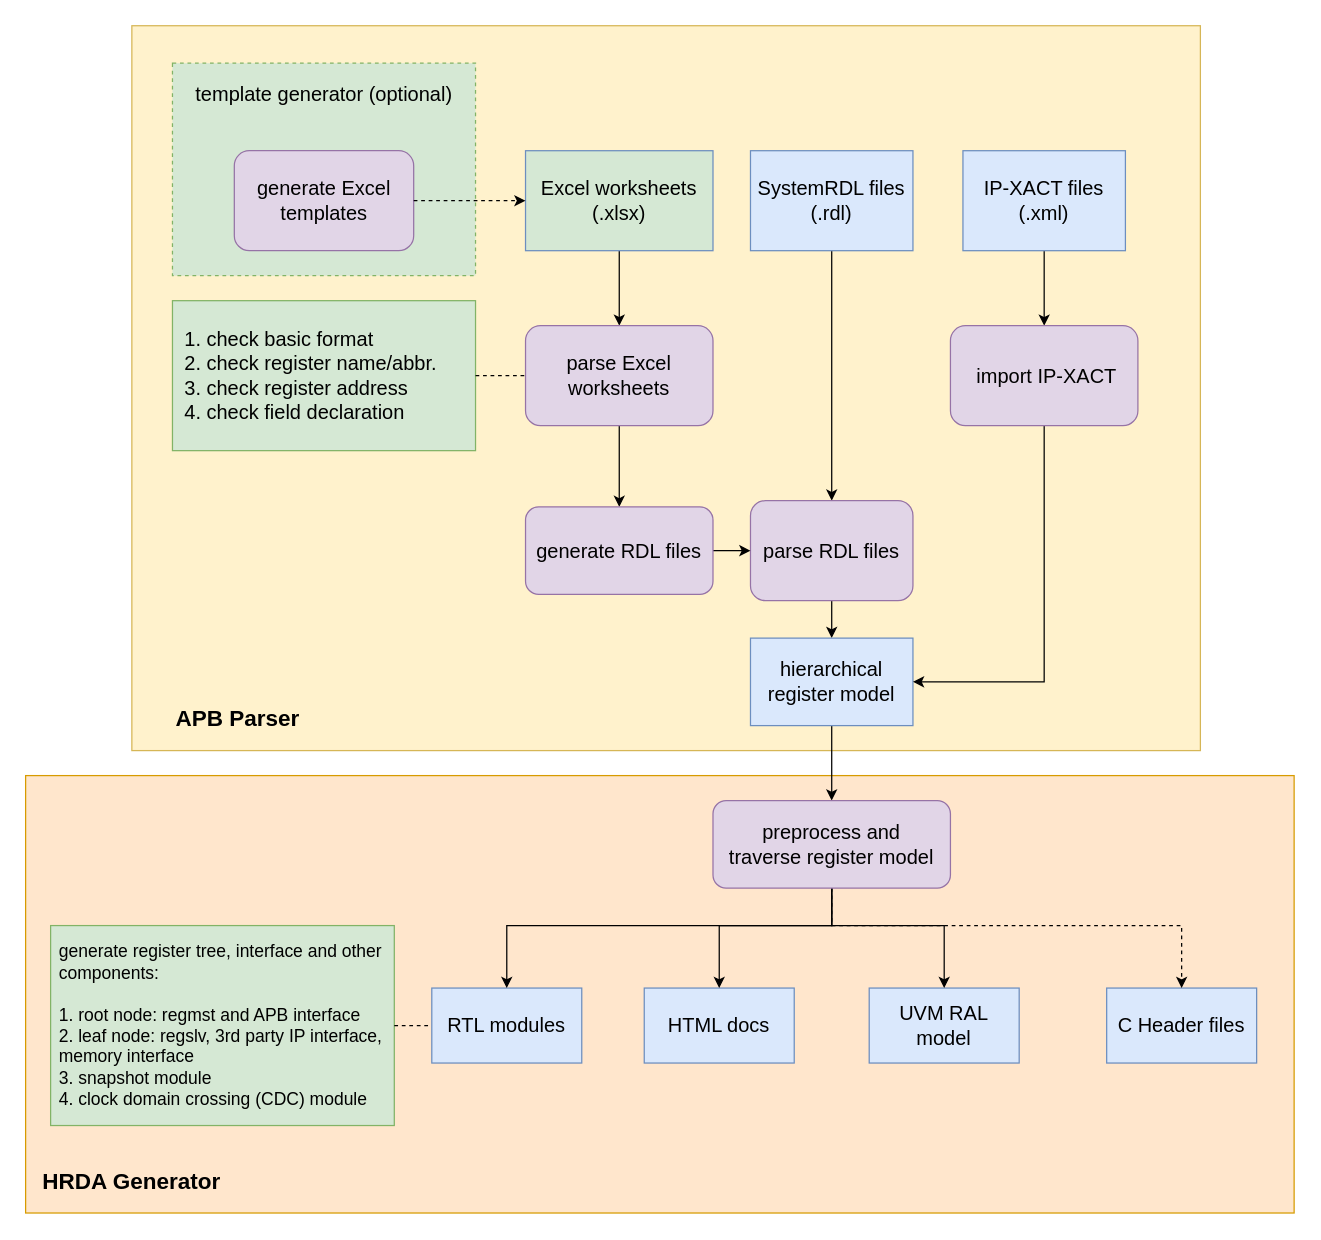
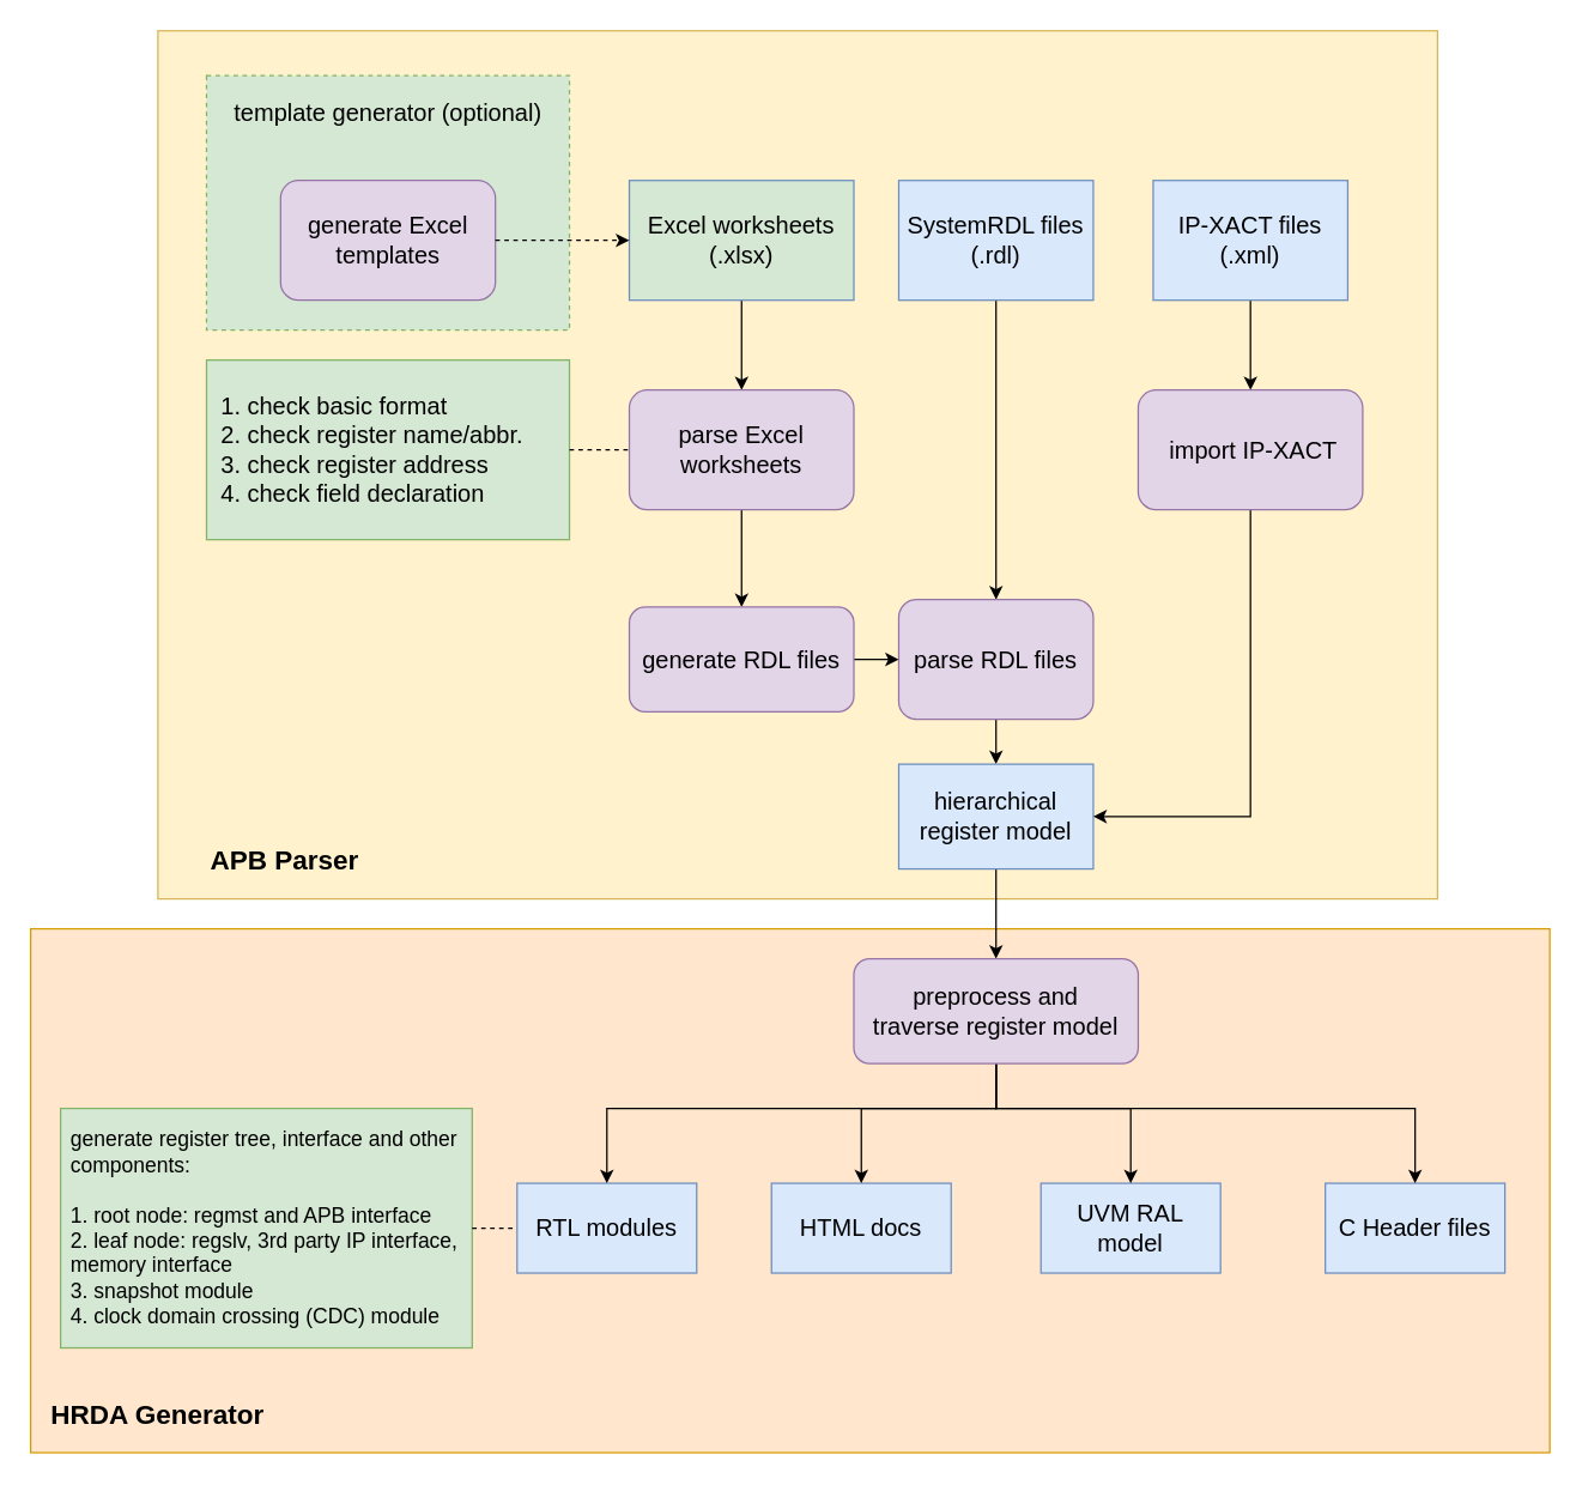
  <mxCell id="0" />
  <mxCell id="1" parent="0" />
  <mxCell id="2" value="" style="rounded=0;whiteSpace=wrap;html=1;fontSize=16;fillColor=#fff2cc;strokeColor=#d6b656;fontStyle=0;strokeWidth=1;" parent="1" vertex="1"><mxGeometry x="105" y="20" width="855" height="580" as="geometry" /></mxCell>
  <mxCell id="3" value="" style="group" parent="1" vertex="1" connectable="0"><mxGeometry x="137.5" y="50" width="242.5" height="170" as="geometry" /></mxCell>
  <mxCell id="4" value="" style="rounded=0;whiteSpace=wrap;html=1;dashed=1;fontSize=16;fillColor=#d5e8d4;strokeColor=#82b366;fontStyle=0;strokeWidth=1;" parent="3" vertex="1"><mxGeometry width="242.5" height="170" as="geometry" /></mxCell>
  <mxCell id="5" value="&lt;font style=&quot;font-size: 16px;&quot;&gt;template generator (optional)&lt;/font&gt;" style="text;html=1;strokeColor=none;fillColor=none;align=center;verticalAlign=middle;whiteSpace=wrap;rounded=0;dashed=1;fontSize=16;fontStyle=0;strokeWidth=1;" parent="3" vertex="1"><mxGeometry x="7.423" y="10" width="227.653" height="30" as="geometry" /></mxCell>
  <mxCell id="6" value="generate Excel templates" style="rounded=1;whiteSpace=wrap;html=1;fontSize=16;fillColor=#e1d5e7;strokeColor=#9673a6;fontStyle=0;strokeWidth=1;" parent="3" vertex="1"><mxGeometry x="49.49" y="70" width="143.52" height="80" as="geometry" /></mxCell>
  <mxCell id="7" value="" style="rounded=0;whiteSpace=wrap;html=1;fontSize=16;fillColor=#ffe6cc;strokeColor=#d79b00;fontStyle=0;strokeWidth=1;" parent="1" vertex="1"><mxGeometry x="20" y="620" width="1015" height="350" as="geometry" /></mxCell>
  <mxCell id="8" style="edgeStyle=none;html=1;exitX=0.5;exitY=1;exitDx=0;exitDy=0;fontSize=16;fontStyle=0;strokeWidth=1;" parent="1" source="9" target="13" edge="1"><mxGeometry relative="1" as="geometry" /></mxCell>
  <mxCell id="9" value="Excel worksheets&lt;br style=&quot;font-size: 16px;&quot;&gt;(.xlsx)" style="rounded=0;whiteSpace=wrap;html=1;fontSize=16;fillColor=#d5e8d4;strokeColor=#6c8ebf;fontStyle=0;strokeWidth=1;" parent="1" vertex="1"><mxGeometry x="420" y="120" width="150" height="80" as="geometry" /></mxCell>
  <mxCell id="10" style="edgeStyle=orthogonalEdgeStyle;html=1;exitX=0.5;exitY=1;exitDx=0;exitDy=0;entryX=0.5;entryY=0;entryDx=0;entryDy=0;fontSize=16;fontStyle=0;rounded=0;strokeWidth=1;" parent="1" source="11" target="17" edge="1"><mxGeometry relative="1" as="geometry" /></mxCell>
  <mxCell id="11" value="SystemRDL files&lt;br style=&quot;font-size: 16px;&quot;&gt;(.rdl)" style="rounded=0;whiteSpace=wrap;html=1;fontSize=16;fillColor=#dae8fc;strokeColor=#6c8ebf;fontStyle=0;strokeWidth=1;" parent="1" vertex="1"><mxGeometry x="600" y="120" width="130" height="80" as="geometry" /></mxCell>
  <mxCell id="12" style="edgeStyle=none;html=1;fontSize=16;entryX=0.5;entryY=0;entryDx=0;entryDy=0;fontStyle=0;strokeWidth=1;" parent="1" source="13" target="19" edge="1"><mxGeometry relative="1" as="geometry"><mxPoint x="495" y="440" as="targetPoint" /></mxGeometry></mxCell>
  <mxCell id="13" value="parse Excel worksheets" style="rounded=1;whiteSpace=wrap;html=1;fontSize=16;fillColor=#e1d5e7;strokeColor=#9673a6;fontStyle=0;strokeWidth=1;" parent="1" vertex="1"><mxGeometry x="420" y="260" width="150" height="80" as="geometry" /></mxCell>
  <mxCell id="14" value="&amp;nbsp;1. check basic format&lt;br style=&quot;font-size: 16px;&quot;&gt;&amp;nbsp;2. check register name/abbr.&lt;br style=&quot;font-size: 16px;&quot;&gt;&amp;nbsp;3. check register address&lt;br style=&quot;font-size: 16px;&quot;&gt;&amp;nbsp;4. check field declaration" style="rounded=0;whiteSpace=wrap;html=1;align=left;fontSize=16;spacingLeft=3;fillColor=#d5e8d4;strokeColor=#82b366;fontStyle=0;spacingTop=0;strokeWidth=1;" parent="1" vertex="1"><mxGeometry x="137.5" y="240" width="242.5" height="120" as="geometry" /></mxCell>
  <mxCell id="15" style="edgeStyle=none;html=1;exitX=1;exitY=0.5;exitDx=0;exitDy=0;entryX=0;entryY=0.5;entryDx=0;entryDy=0;fontSize=16;dashed=1;fontStyle=0;strokeWidth=1;" parent="1" source="6" target="9" edge="1"><mxGeometry relative="1" as="geometry" /></mxCell>
  <mxCell id="16" style="edgeStyle=orthogonalEdgeStyle;rounded=0;html=1;exitX=0.5;exitY=1;exitDx=0;exitDy=0;entryX=0.5;entryY=0;entryDx=0;entryDy=0;fontSize=18;strokeWidth=1;" parent="1" source="17" target="22" edge="1"><mxGeometry relative="1" as="geometry" /></mxCell>
  <mxCell id="17" value="parse RDL files" style="rounded=1;whiteSpace=wrap;html=1;fontSize=16;fontStyle=0;fillColor=#e1d5e7;strokeColor=#9673a6;strokeWidth=1;" parent="1" vertex="1"><mxGeometry x="600" y="400" width="130" height="80" as="geometry" /></mxCell>
  <mxCell id="18" style="edgeStyle=none;html=1;exitX=1;exitY=0.5;exitDx=0;exitDy=0;entryX=0;entryY=0.5;entryDx=0;entryDy=0;fontSize=16;fontStyle=0;strokeWidth=1;" parent="1" source="19" target="17" edge="1"><mxGeometry relative="1" as="geometry" /></mxCell>
  <mxCell id="19" value="generate RDL files" style="rounded=1;whiteSpace=wrap;html=1;fontSize=16;fontStyle=0;fillColor=#e1d5e7;strokeColor=#9673a6;strokeWidth=1;" parent="1" vertex="1"><mxGeometry x="420" y="405" width="150" height="70" as="geometry" /></mxCell>
  <mxCell id="20" value="" style="endArrow=none;dashed=1;html=1;exitX=1;exitY=0.5;exitDx=0;exitDy=0;entryX=0;entryY=0.5;entryDx=0;entryDy=0;fontSize=16;fontStyle=0;strokeWidth=1;" parent="1" source="14" target="13" edge="1"><mxGeometry width="50" height="50" relative="1" as="geometry"><mxPoint x="365" y="450" as="sourcePoint" /><mxPoint x="415" y="400" as="targetPoint" /></mxGeometry></mxCell>
  <mxCell id="21" style="edgeStyle=none;html=1;exitX=0.5;exitY=1;exitDx=0;exitDy=0;fontSize=16;entryX=0.5;entryY=0;entryDx=0;entryDy=0;fontStyle=0;strokeWidth=1;" parent="1" source="22" target="31" edge="1"><mxGeometry relative="1" as="geometry"><mxPoint x="655" y="640" as="targetPoint" /></mxGeometry></mxCell>
  <mxCell id="22" value="hierarchical register model" style="rounded=0;whiteSpace=wrap;html=1;fontSize=16;fillColor=#dae8fc;strokeColor=#6c8ebf;fontStyle=0;strokeWidth=1;" parent="1" vertex="1"><mxGeometry x="600" y="510" width="130" height="70" as="geometry" /></mxCell>
  <mxCell id="23" value="UVM RAL model" style="rounded=0;whiteSpace=wrap;html=1;fontSize=16;fontStyle=0;fillColor=#dae8fc;strokeColor=#6c8ebf;strokeWidth=1;" parent="1" vertex="1"><mxGeometry x="695" y="790" width="120" height="60" as="geometry" /></mxCell>
  <mxCell id="24" value="C Header files" style="rounded=0;whiteSpace=wrap;html=1;fontSize=16;fontStyle=0;fillColor=#dae8fc;strokeColor=#6c8ebf;strokeWidth=1;" parent="1" vertex="1"><mxGeometry x="885" y="790" width="120" height="60" as="geometry" /></mxCell>
  <mxCell id="25" value="RTL modules" style="rounded=0;whiteSpace=wrap;html=1;fontSize=16;fontStyle=0;fillColor=#dae8fc;strokeColor=#6c8ebf;strokeWidth=1;" parent="1" vertex="1"><mxGeometry x="345" y="790" width="120" height="60" as="geometry" /></mxCell>
  <mxCell id="26" value="HTML docs" style="rounded=0;whiteSpace=wrap;html=1;fontSize=16;fontStyle=0;fillColor=#dae8fc;strokeColor=#6c8ebf;strokeWidth=1;" parent="1" vertex="1"><mxGeometry x="515" y="790" width="120" height="60" as="geometry" /></mxCell>
  <mxCell id="27" style="edgeStyle=orthogonalEdgeStyle;html=1;entryX=0.5;entryY=0;entryDx=0;entryDy=0;fontSize=16;rounded=0;fontStyle=0;strokeWidth=1;" parent="1" source="31" target="26" edge="1"><mxGeometry relative="1" as="geometry"><Array as="points"><mxPoint x="665" y="740" /><mxPoint x="575" y="740" /></Array></mxGeometry></mxCell>
  <mxCell id="28" style="edgeStyle=orthogonalEdgeStyle;rounded=0;html=1;exitX=0.5;exitY=1;exitDx=0;exitDy=0;fontSize=16;fontStyle=0;strokeWidth=1;" parent="1" source="31" target="25" edge="1"><mxGeometry relative="1" as="geometry"><Array as="points"><mxPoint x="665" y="740" /><mxPoint x="405" y="740" /></Array></mxGeometry></mxCell>
  <mxCell id="29" style="edgeStyle=orthogonalEdgeStyle;rounded=0;html=1;exitX=0.5;exitY=1;exitDx=0;exitDy=0;entryX=0.5;entryY=0;entryDx=0;entryDy=0;fontSize=16;fontStyle=0;strokeWidth=1;" parent="1" source="31" target="23" edge="1"><mxGeometry relative="1" as="geometry"><Array as="points"><mxPoint x="665" y="740" /><mxPoint x="755" y="740" /></Array></mxGeometry></mxCell>
- <mxCell id="30" style="edgeStyle=orthogonalEdgeStyle;rounded=0;html=1;exitX=0.5;exitY=1;exitDx=0;exitDy=0;entryX=0.5;entryY=0;entryDx=0;entryDy=0;fontSize=16;fontStyle=0;strokeWidth=1;dashed=1;" parent="1" source="31" target="24" edge="1"><mxGeometry relative="1" as="geometry"><Array as="points"><mxPoint x="665" y="740" /><mxPoint x="945" y="740" /></Array></mxGeometry></mxCell>
+ <mxCell id="30" style="edgeStyle=orthogonalEdgeStyle;rounded=0;html=1;exitX=0.5;exitY=1;exitDx=0;exitDy=0;entryX=0.5;entryY=0;entryDx=0;entryDy=0;fontSize=16;fontStyle=0;strokeWidth=1;" parent="1" source="31" target="24" edge="1"><mxGeometry relative="1" as="geometry"><Array as="points"><mxPoint x="665" y="740" /><mxPoint x="945" y="740" /></Array></mxGeometry></mxCell>
  <mxCell id="31" value="preprocess and &lt;br&gt;traverse register model" style="rounded=1;whiteSpace=wrap;html=1;fontSize=16;fontStyle=0;fillColor=#e1d5e7;strokeColor=#9673a6;strokeWidth=1;spacingLeft=0;spacing=2;spacingRight=0;" parent="1" vertex="1"><mxGeometry x="570" y="640" width="190" height="70" as="geometry" /></mxCell>
  <mxCell id="32" value="&lt;span style=&quot;font-size: 18px;&quot;&gt;HRDA Generator&lt;/span&gt;" style="text;html=1;strokeColor=none;fillColor=none;align=center;verticalAlign=middle;whiteSpace=wrap;rounded=0;fontSize=18;fontStyle=1;strokeWidth=1;" parent="1" vertex="1"><mxGeometry x="20" y="920" width="170" height="50" as="geometry" /></mxCell>
  <mxCell id="33" value="generate register tree, interface and other components:&lt;br style=&quot;font-size: 14px;&quot;&gt;&amp;nbsp;&lt;br style=&quot;font-size: 14px;&quot;&gt;1. root node: regmst and APB interface&lt;br style=&quot;font-size: 14px;&quot;&gt;2. leaf node: regslv, 3rd party IP interface, memory interface&lt;br style=&quot;font-size: 14px;&quot;&gt;3. snapshot module&lt;br style=&quot;font-size: 14px;&quot;&gt;4. clock domain crossing (CDC) module" style="rounded=0;whiteSpace=wrap;html=1;align=left;fontSize=14;spacingLeft=5;fillColor=#d5e8d4;strokeColor=#82b366;fontStyle=0;strokeWidth=1;" parent="1" vertex="1"><mxGeometry x="40" y="740" width="275" height="160" as="geometry" /></mxCell>
  <mxCell id="34" value="" style="endArrow=none;dashed=1;html=1;rounded=0;fontSize=16;exitX=1;exitY=0.5;exitDx=0;exitDy=0;entryX=0;entryY=0.5;entryDx=0;entryDy=0;fontStyle=0;strokeWidth=1;" parent="1" source="33" target="25" edge="1"><mxGeometry width="50" height="50" relative="1" as="geometry"><mxPoint x="300" y="840" as="sourcePoint" /><mxPoint x="350" y="790" as="targetPoint" /></mxGeometry></mxCell>
  <mxCell id="35" value="&lt;span style=&quot;font-size: 18px&quot;&gt;APB Parser&lt;/span&gt;" style="text;html=1;strokeColor=none;fillColor=none;align=center;verticalAlign=middle;whiteSpace=wrap;rounded=0;fontSize=18;fontStyle=1;strokeWidth=1;" parent="1" vertex="1"><mxGeometry x="105" y="550" width="170" height="50" as="geometry" /></mxCell>
  <mxCell id="36" style="edgeStyle=orthogonalEdgeStyle;rounded=0;html=1;exitX=0.5;exitY=1;exitDx=0;exitDy=0;entryX=0.5;entryY=0;entryDx=0;entryDy=0;fontSize=18;strokeWidth=1;" parent="1" source="37" target="39" edge="1"><mxGeometry relative="1" as="geometry" /></mxCell>
  <mxCell id="37" value="IP-XACT files&lt;br style=&quot;font-size: 16px&quot;&gt;(.xml)" style="rounded=0;whiteSpace=wrap;html=1;fontSize=16;fillColor=#dae8fc;strokeColor=#6c8ebf;fontStyle=0;strokeWidth=1;" parent="1" vertex="1"><mxGeometry x="770" y="120" width="130" height="80" as="geometry" /></mxCell>
  <mxCell id="38" style="edgeStyle=orthogonalEdgeStyle;rounded=0;html=1;exitX=0.5;exitY=1;exitDx=0;exitDy=0;entryX=1;entryY=0.5;entryDx=0;entryDy=0;fontSize=18;strokeWidth=1;" parent="1" source="39" target="22" edge="1"><mxGeometry relative="1" as="geometry" /></mxCell>
  <mxCell id="39" value="&amp;nbsp;import IP-XACT" style="rounded=1;whiteSpace=wrap;html=1;fontSize=16;fillColor=#e1d5e7;strokeColor=#9673a6;fontStyle=0;strokeWidth=1;" parent="1" vertex="1"><mxGeometry x="760" y="260" width="150" height="80" as="geometry" /></mxCell>
